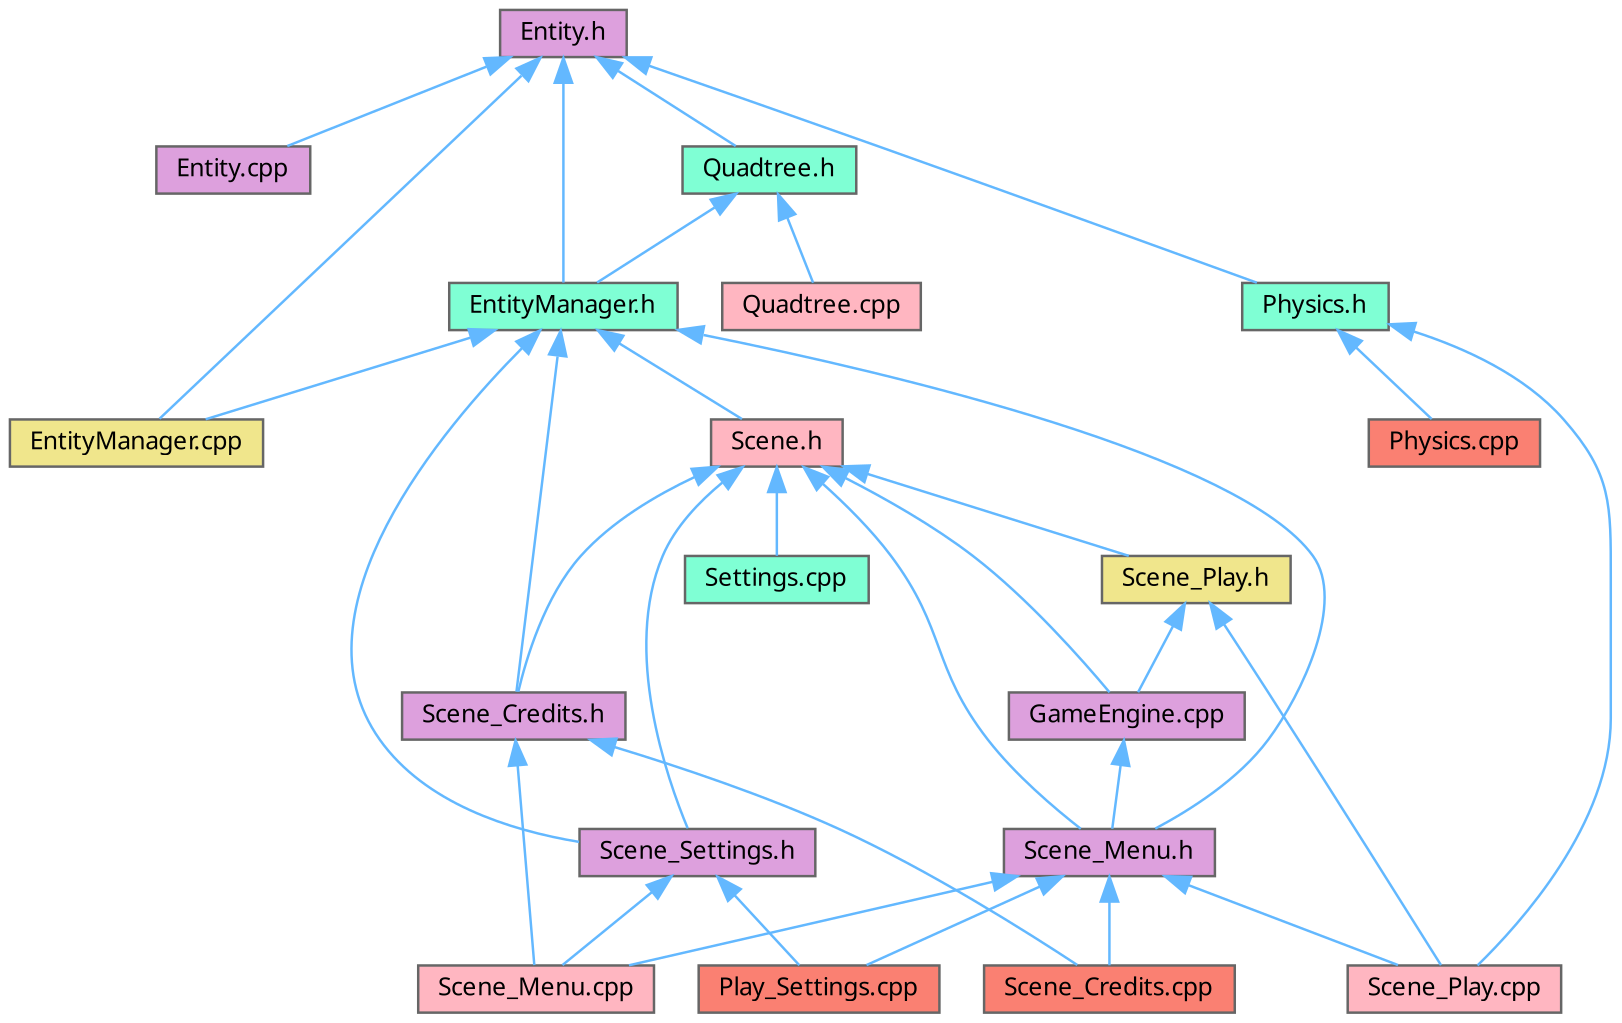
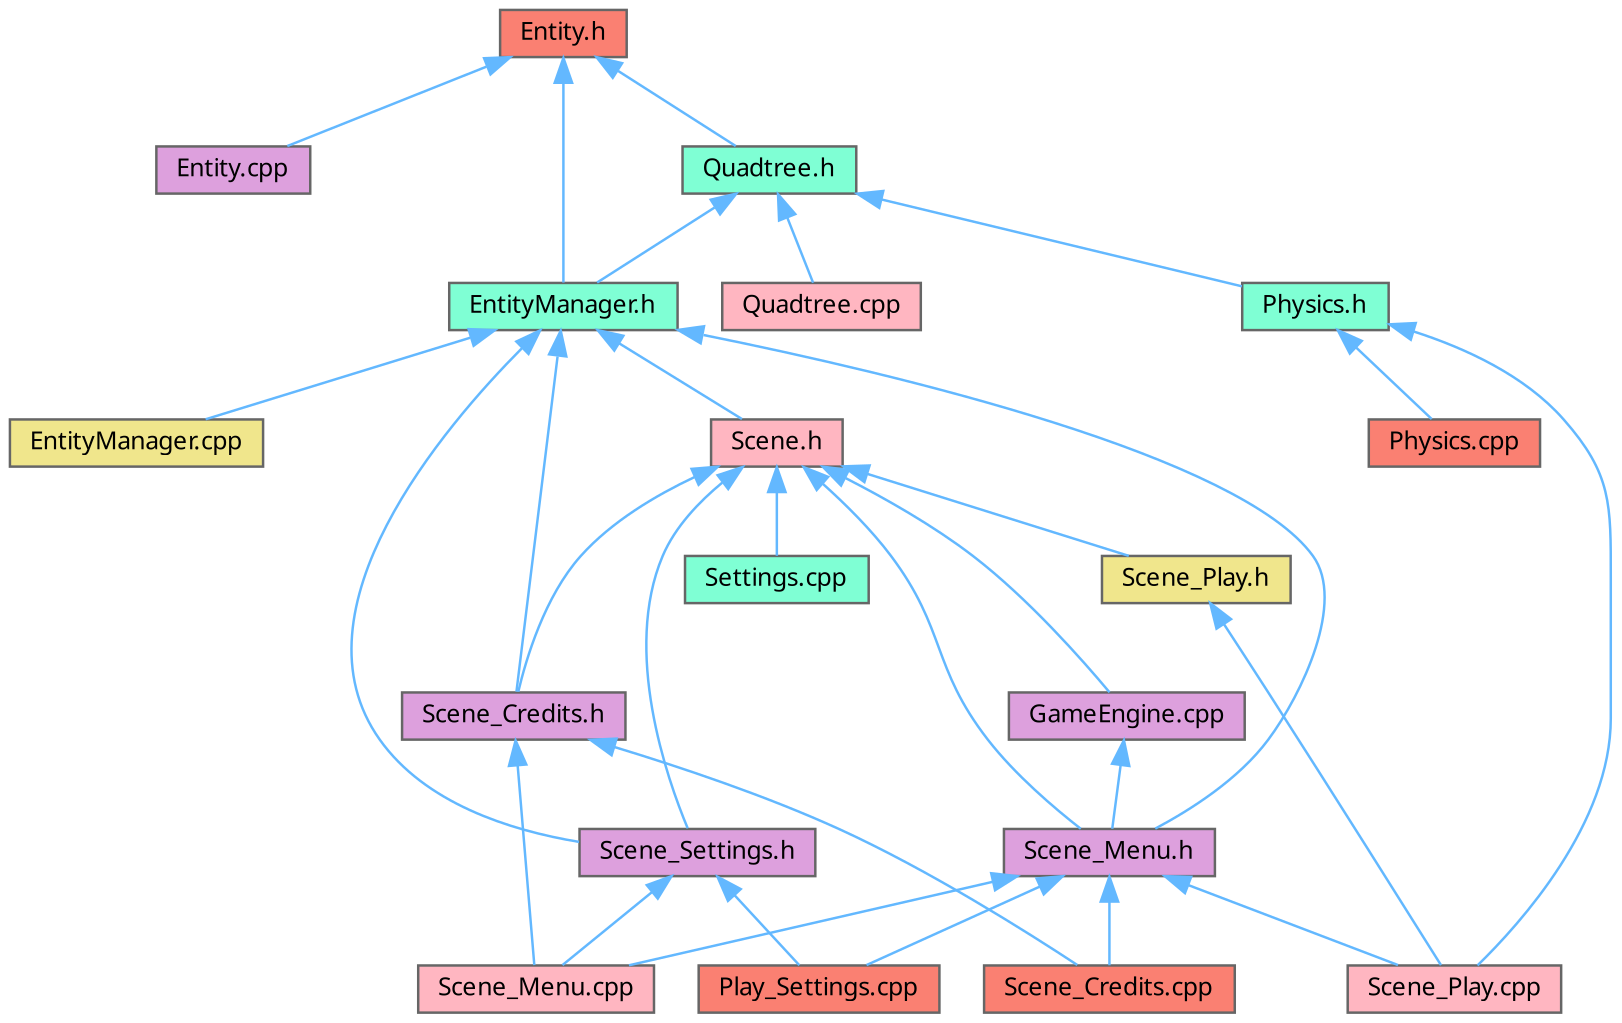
  digraph {
    fontname="Noto Sans"
    node [color=grey40 fillcolor=plum fontname="Noto Sans" fontsize=10 shape=box style=filled]
    edge [color=steelblue1 dir=back fontname="Noto Sans" fontsize=10 labelfontname=Helvetica labelfontsize=10 style=solid]
-   n1 [color=gray40 fontcolor=black height=0.2 label="Entity.h" width=0.4]
+   n1 [color=gray40 fillcolor=salmon fontcolor=black height=0.2 label="Entity.h" width=0.4]
    n2 [height=0.2 label="Entity.cpp" width=0.4]
    n3 [fillcolor=khaki height=0.2 label="EntityManager.cpp" width=0.4]
    n4 [fillcolor=aquamarine height=0.2 label="EntityManager.h" width=0.4]
    n5 [fillcolor=aquamarine height=0.2 label="Physics.h" width=0.4]
    n6 [fillcolor=aquamarine height=0.2 label="Quadtree.h" width=0.4]
    n7 [fillcolor=lightpink height=0.2 label="Scene.h" width=0.4]
    n8 [height=0.2 label="Scene_Credits.h" width=0.4]
    n9 [height=0.2 label="Scene_Menu.h" width=0.4]
    n10 [height=0.2 label="Scene_Settings.h" width=0.4]
    n11 [fillcolor=lightpink height=0.2 label="Scene_Play.cpp" width=0.4]
    n12 [fillcolor=salmon height=0.2 label="Physics.cpp" width=0.4]
    n13 [fillcolor=lightpink height=0.2 label="Quadtree.cpp" width=0.4]
    n14 [height=0.2 label="GameEngine.cpp" width=0.4]
    n15 [fillcolor=aquamarine height=0.2 label="Settings.cpp" width=0.4]
    n16 [fillcolor=khaki height=0.2 label="Scene_Play.h" width=0.4]
    n17 [fillcolor=salmon height=0.2 label="Scene_Credits.cpp" width=0.4]
    n18 [fillcolor=lightpink height=0.2 label="Scene_Menu.cpp" width=0.4]
    n19 [fillcolor=salmon height=0.2 label="Play_Settings.cpp" width=0.4]
    n1 -> n2
-   n1 -> n3
    n1 -> n4
-   n1 -> n5
+   n6 -> n5
    n1 -> n6
    n4 -> n3
    n4 -> n7
    n4 -> n8
    n4 -> n9
    n4 -> n10
    n5 -> n11
    n5 -> n12
    n6 -> n4
    n6 -> n13
    n7 -> n8
    n7 -> n9
    n7 -> n10
    n7 -> n14
    n7 -> n15
    n7 -> n16
    n8 -> n17
    n8 -> n18
    n9 -> n11
    n9 -> n17
    n9 -> n18
    n9 -> n19
    n10 -> n18
    n10 -> n19
    n14 -> n9
    n16 -> n11
-   n16 -> n14
  }
